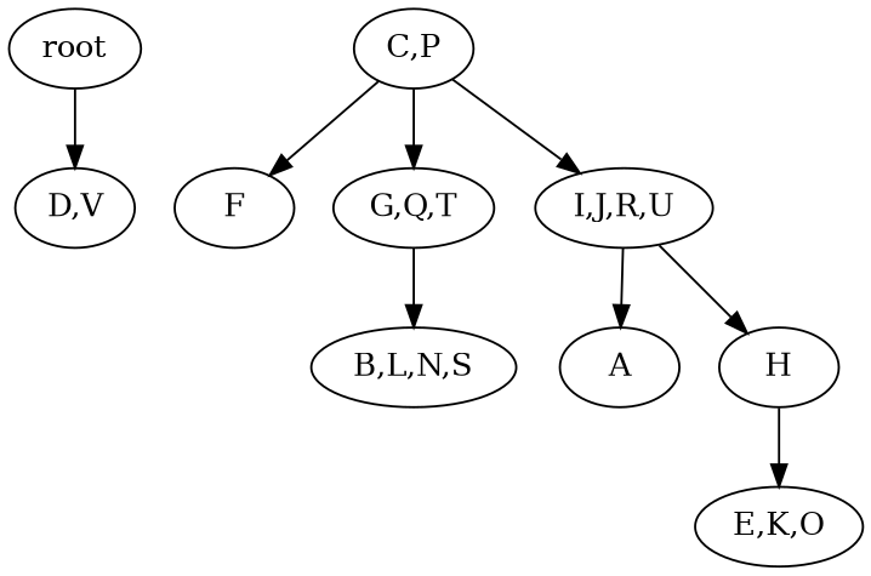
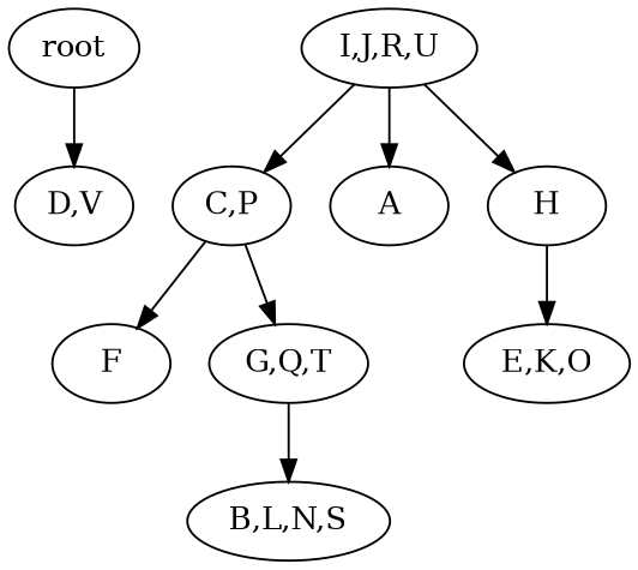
  digraph {
    n1 [label=root]
    n2 [label="D,V"]
    n3 [label="B,L,N,S"]
    n4 [label="C,P"]
    n5 [label=F]
    n6 [label="G,Q,T"]
    n7 [label="I,J,R,U"]
    n8 [label=A]
    n9 [label=H]
    n10 [label="E,K,O"]
    n1 -> n2
    n4 -> n5
    n4 -> n6
-   n4 -> n7
+   n7 -> n4
    n6 -> n3
    n7 -> n8
    n7 -> n9
    n9 -> n10
  }
